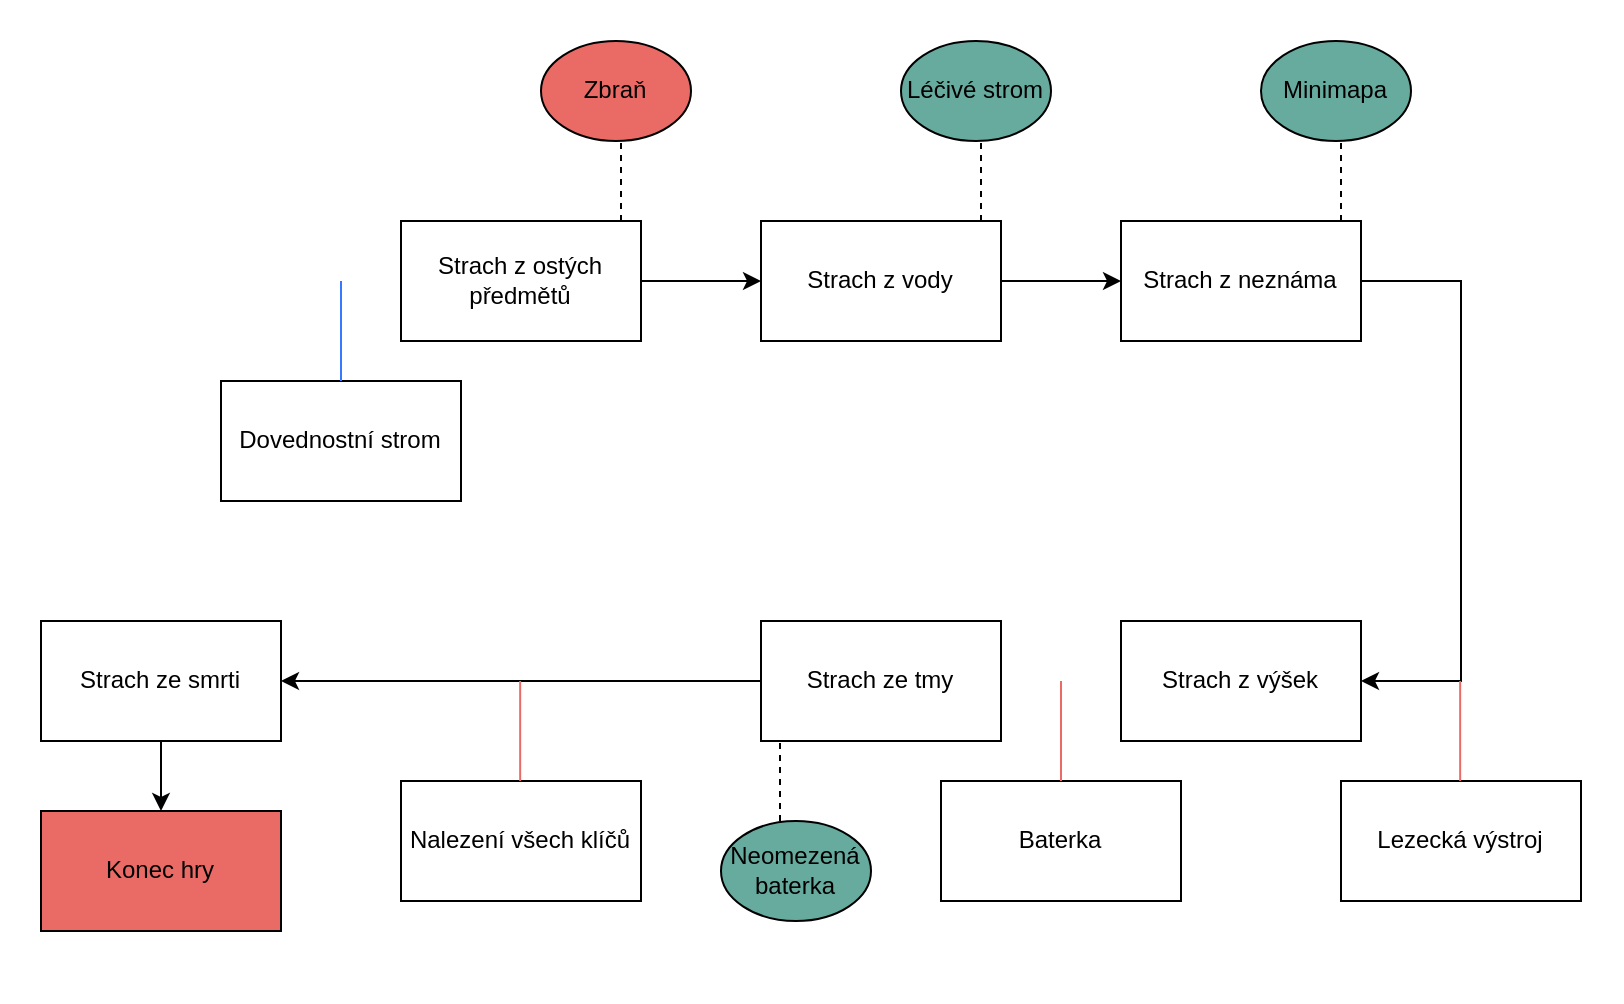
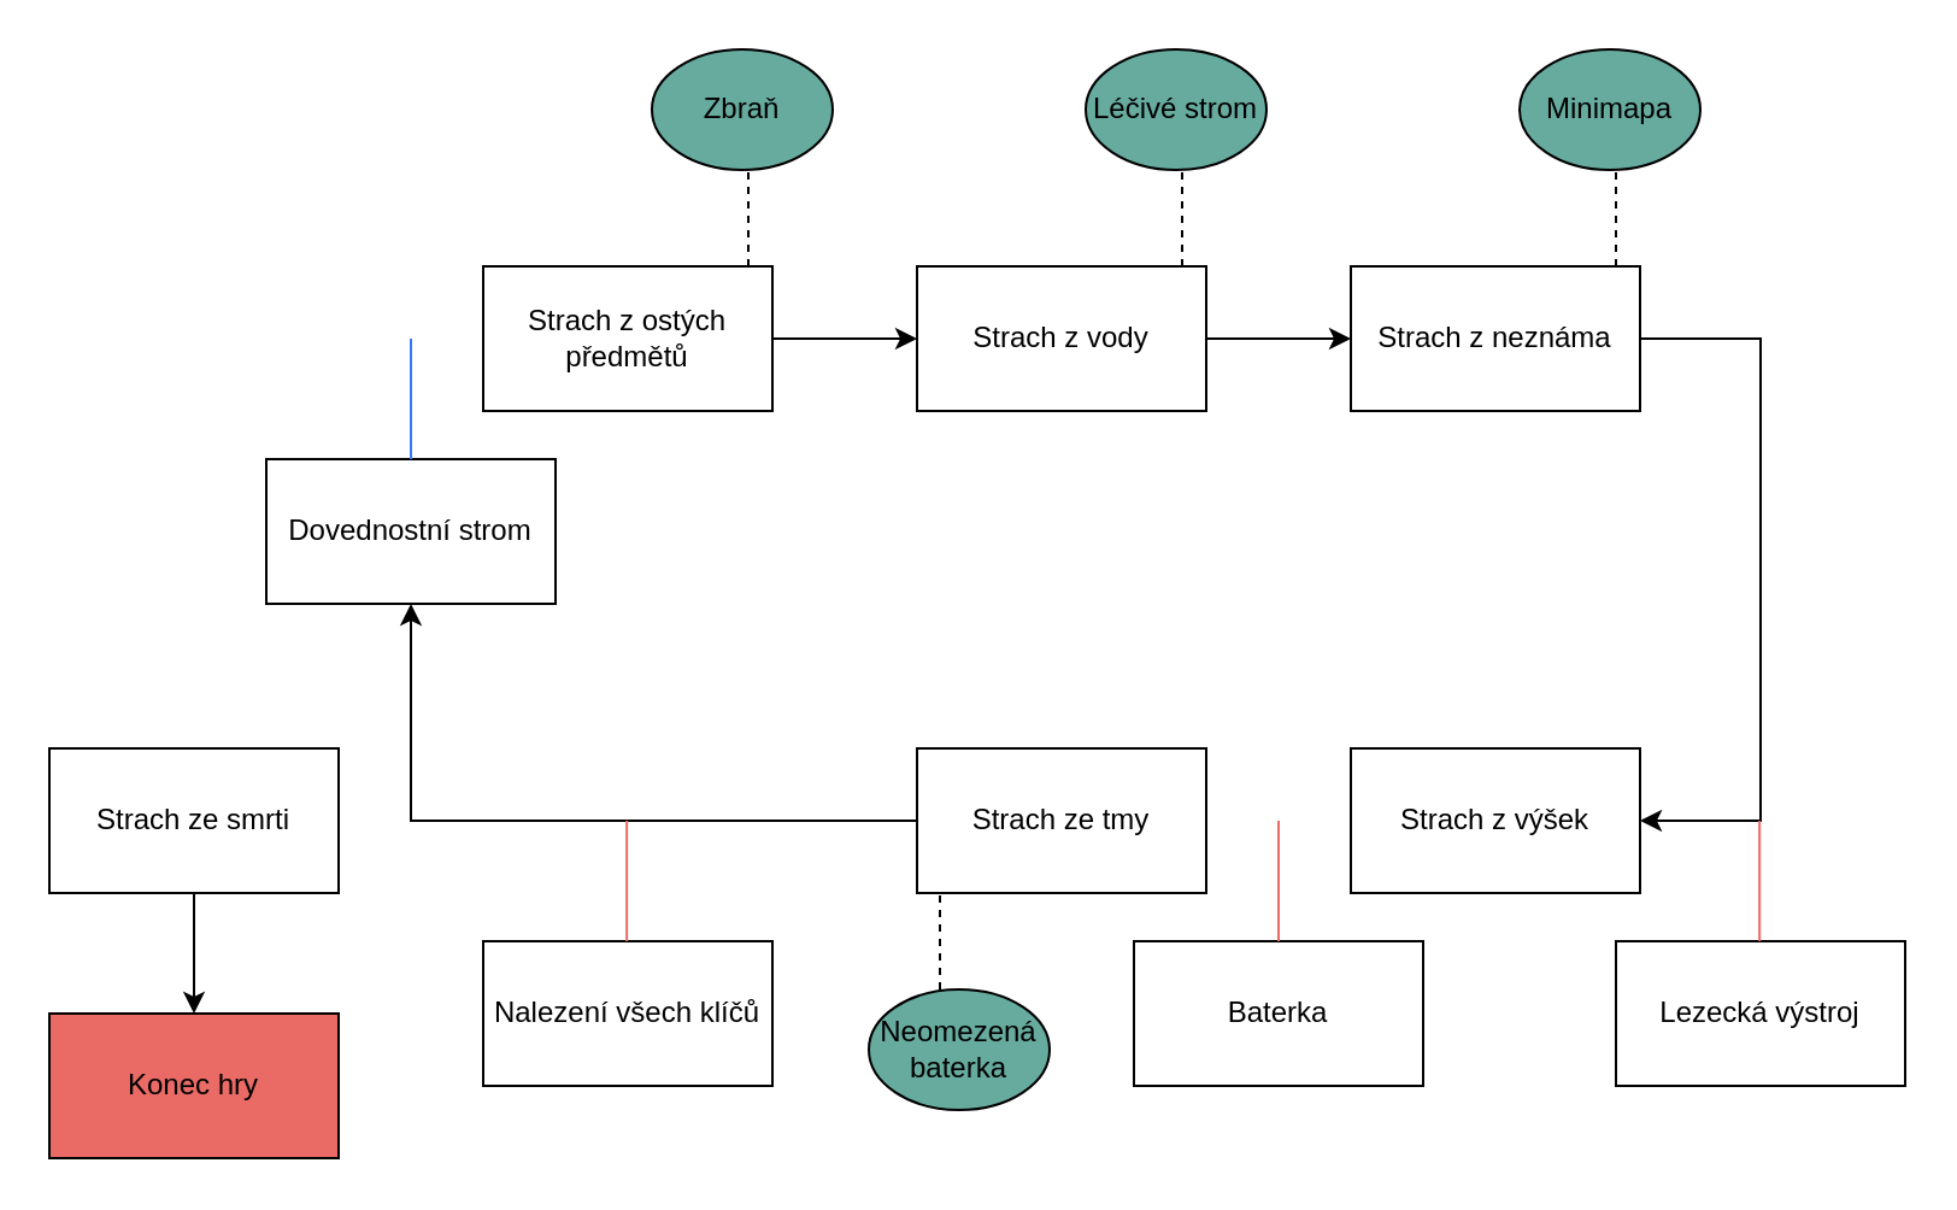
  <mxCell id="0" />
  <mxCell id="1" parent="0" />
  <mxCell id="2" style="edgeStyle=orthogonalEdgeStyle;rounded=0;orthogonalLoop=1;jettySize=auto;html=1;entryX=0;entryY=0.5;entryDx=0;entryDy=0;" parent="1" source="3" target="5" edge="1"><mxGeometry relative="1" as="geometry" /></mxCell>
  <mxCell id="3" value="Strach z ostých předmětů" style="rounded=0;whiteSpace=wrap;html=1;fillColor=none;" parent="1" vertex="1"><mxGeometry x="200" y="110" width="120" height="60" as="geometry" /></mxCell>
  <mxCell id="4" style="edgeStyle=orthogonalEdgeStyle;rounded=0;orthogonalLoop=1;jettySize=auto;html=1;entryX=0;entryY=0.5;entryDx=0;entryDy=0;" parent="1" source="5" target="9" edge="1"><mxGeometry relative="1" as="geometry" /></mxCell>
  <mxCell id="5" value="Strach z vody" style="rounded=0;whiteSpace=wrap;html=1;fillColor=none;" parent="1" vertex="1"><mxGeometry x="380" y="110" width="120" height="60" as="geometry" /></mxCell>
- <mxCell id="6" value="Zbraň" style="ellipse;whiteSpace=wrap;html=1;fillColor=#ea6b66;" parent="1" vertex="1"><mxGeometry x="270" y="20" width="75" height="50" as="geometry" /></mxCell>
+ <mxCell id="6" value="Zbraň" style="ellipse;whiteSpace=wrap;html=1;fillColor=#67AB9F;" parent="1" vertex="1"><mxGeometry x="270" y="20" width="75" height="50" as="geometry" /></mxCell>
  <mxCell id="7" value="" style="endArrow=none;dashed=1;html=1;rounded=0;entryX=0.5;entryY=1;entryDx=0;entryDy=0;" parent="1" edge="1"><mxGeometry width="50" height="50" relative="1" as="geometry"><mxPoint x="310" y="110" as="sourcePoint" /><mxPoint x="310" y="70" as="targetPoint" /></mxGeometry></mxCell>
  <mxCell id="8" style="edgeStyle=orthogonalEdgeStyle;rounded=0;orthogonalLoop=1;jettySize=auto;html=1;entryX=1;entryY=0.5;entryDx=0;entryDy=0;" parent="1" source="9" target="12" edge="1"><mxGeometry relative="1" as="geometry"><Array as="points"><mxPoint x="730" y="140" /><mxPoint x="730" y="340" /></Array></mxGeometry></mxCell>
  <mxCell id="9" value="Strach z neznáma" style="rounded=0;whiteSpace=wrap;html=1;fillColor=none;" parent="1" vertex="1"><mxGeometry x="560" y="110" width="120" height="60" as="geometry" /></mxCell>
  <mxCell id="10" value="Léčivé strom" style="ellipse;whiteSpace=wrap;html=1;fillColor=#67AB9F;" parent="1" vertex="1"><mxGeometry x="450" y="20" width="75" height="50" as="geometry" /></mxCell>
  <mxCell id="11" value="" style="endArrow=none;dashed=1;html=1;rounded=0;entryX=0.5;entryY=1;entryDx=0;entryDy=0;" parent="1" edge="1"><mxGeometry width="50" height="50" relative="1" as="geometry"><mxPoint x="490" y="110" as="sourcePoint" /><mxPoint x="490" y="70" as="targetPoint" /></mxGeometry></mxCell>
  <mxCell id="12" value="Strach z výšek" style="rounded=0;whiteSpace=wrap;html=1;fillColor=none;" parent="1" vertex="1"><mxGeometry x="560" y="310" width="120" height="60" as="geometry" /></mxCell>
  <mxCell id="13" value="Minimapa" style="ellipse;whiteSpace=wrap;html=1;fillColor=#67AB9F;" parent="1" vertex="1"><mxGeometry x="630" y="20" width="75" height="50" as="geometry" /></mxCell>
  <mxCell id="14" value="" style="endArrow=none;dashed=1;html=1;rounded=0;" parent="1" edge="1"><mxGeometry width="50" height="50" relative="1" as="geometry"><mxPoint x="670" y="110" as="sourcePoint" /><mxPoint x="670" y="70" as="targetPoint" /></mxGeometry></mxCell>
  <mxCell id="15" value="Dovednostní strom" style="rounded=0;whiteSpace=wrap;html=1;fillColor=none;" parent="1" vertex="1"><mxGeometry x="110" y="190" width="120" height="60" as="geometry" /></mxCell>
  <mxCell id="16" value="Lezecká výstroj" style="rounded=0;whiteSpace=wrap;html=1;fillColor=none;" parent="1" vertex="1"><mxGeometry x="670" y="390" width="120" height="60" as="geometry" /></mxCell>
- <mxCell id="17" style="edgeStyle=orthogonalEdgeStyle;rounded=0;orthogonalLoop=1;jettySize=auto;html=1;entryX=1;entryY=0.5;entryDx=0;entryDy=0;" parent="1" source="18" target="24" edge="1"><mxGeometry relative="1" as="geometry" /></mxCell>
+ <mxCell id="17" style="edgeStyle=orthogonalEdgeStyle;rounded=0;orthogonalLoop=1;jettySize=auto;html=1;" parent="1" source="18" target="15" edge="1"><mxGeometry relative="1" as="geometry" /></mxCell>
  <mxCell id="18" value="Strach ze tmy" style="rounded=0;whiteSpace=wrap;html=1;fillColor=none;" parent="1" vertex="1"><mxGeometry x="380" y="310" width="120" height="60" as="geometry" /></mxCell>
  <mxCell id="19" value="Baterka" style="rounded=0;whiteSpace=wrap;html=1;fillColor=none;" parent="1" vertex="1"><mxGeometry x="470" y="390" width="120" height="60" as="geometry" /></mxCell>
  <mxCell id="20" value="Neomezená&lt;div&gt;baterka&lt;/div&gt;" style="ellipse;whiteSpace=wrap;html=1;fillColor=#67AB9F;" parent="1" vertex="1"><mxGeometry x="360" y="410" width="75" height="50" as="geometry" /></mxCell>
  <mxCell id="21" value="" style="endArrow=none;dashed=1;html=1;rounded=0;entryX=0.5;entryY=1;entryDx=0;entryDy=0;" parent="1" edge="1"><mxGeometry width="50" height="50" relative="1" as="geometry"><mxPoint x="389.5" y="410" as="sourcePoint" /><mxPoint x="389.5" y="370" as="targetPoint" /></mxGeometry></mxCell>
  <mxCell id="22" value="Nalezení všech klíčů" style="rounded=0;whiteSpace=wrap;html=1;fillColor=none;" parent="1" vertex="1"><mxGeometry x="200" y="390" width="120" height="60" as="geometry" /></mxCell>
  <mxCell id="23" style="edgeStyle=orthogonalEdgeStyle;rounded=0;orthogonalLoop=1;jettySize=auto;html=1;entryX=0.5;entryY=0;entryDx=0;entryDy=0;" parent="1" source="24" target="25" edge="1"><mxGeometry relative="1" as="geometry" /></mxCell>
  <mxCell id="24" value="Strach ze smrti" style="rounded=0;whiteSpace=wrap;html=1;fillColor=none;" parent="1" vertex="1"><mxGeometry x="20" y="310" width="120" height="60" as="geometry" /></mxCell>
- <mxCell id="25" value="Konec hry" style="rounded=0;whiteSpace=wrap;html=1;fillColor=#EA6B66;" parent="1" vertex="1"><mxGeometry x="20" y="405" width="120" height="60" as="geometry" /></mxCell>
+ <mxCell id="25" value="Konec hry" style="rounded=0;whiteSpace=wrap;html=1;fillColor=#EA6B66;" parent="1" vertex="1"><mxGeometry x="20" y="420" width="120" height="60" as="geometry" /></mxCell>
  <mxCell id="26" value="" style="endArrow=none;html=1;rounded=0;exitX=0.5;exitY=0;exitDx=0;exitDy=0;strokeColor=#3679FF;" parent="1" source="15" edge="1"><mxGeometry width="50" height="50" relative="1" as="geometry"><mxPoint x="390" y="240" as="sourcePoint" /><mxPoint x="170" y="140" as="targetPoint" /></mxGeometry></mxCell>
  <mxCell id="27" value="" style="endArrow=none;html=1;rounded=0;entryX=0.5;entryY=0;entryDx=0;entryDy=0;strokeColor=#EA6B66;" parent="1" target="19" edge="1"><mxGeometry width="50" height="50" relative="1" as="geometry"><mxPoint x="530" y="340" as="sourcePoint" /><mxPoint x="490" y="250" as="targetPoint" /></mxGeometry></mxCell>
  <mxCell id="28" value="" style="endArrow=none;html=1;rounded=0;entryX=0.5;entryY=0;entryDx=0;entryDy=0;strokeColor=#EA6B66;" parent="1" edge="1"><mxGeometry width="50" height="50" relative="1" as="geometry"><mxPoint x="729.58" y="340" as="sourcePoint" /><mxPoint x="729.58" y="390" as="targetPoint" /></mxGeometry></mxCell>
  <mxCell id="29" value="" style="endArrow=none;html=1;rounded=0;entryX=0.5;entryY=0;entryDx=0;entryDy=0;strokeColor=#EA6B66;" parent="1" edge="1"><mxGeometry width="50" height="50" relative="1" as="geometry"><mxPoint x="259.58" y="340" as="sourcePoint" /><mxPoint x="259.58" y="390" as="targetPoint" /></mxGeometry></mxCell>
